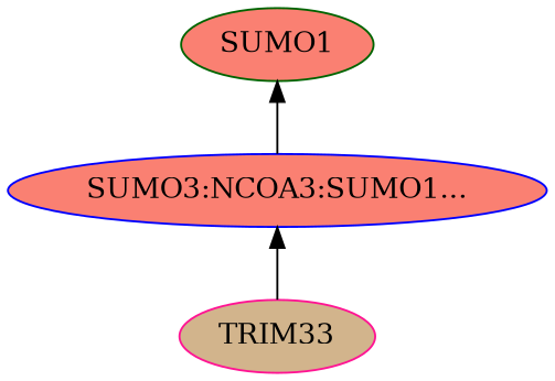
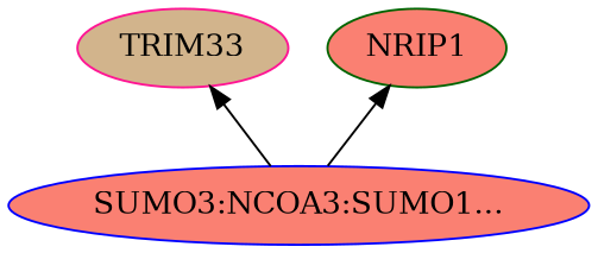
  digraph {
    node [fillcolor=salmon style=filled]
    edge [dir=back]
    "SUMO3:NCOA3:SUMO1..." [color=blue]
    TRIM33 [color=deeppink fillcolor=tan]
-   NRIP1 [color=darkgreen label=SUMO1]
-   "SUMO3:NCOA3:SUMO1..." -> TRIM33
+   NRIP1 [color=darkgreen]
+   TRIM33 -> "SUMO3:NCOA3:SUMO1..."
    NRIP1 -> "SUMO3:NCOA3:SUMO1..."
  }
